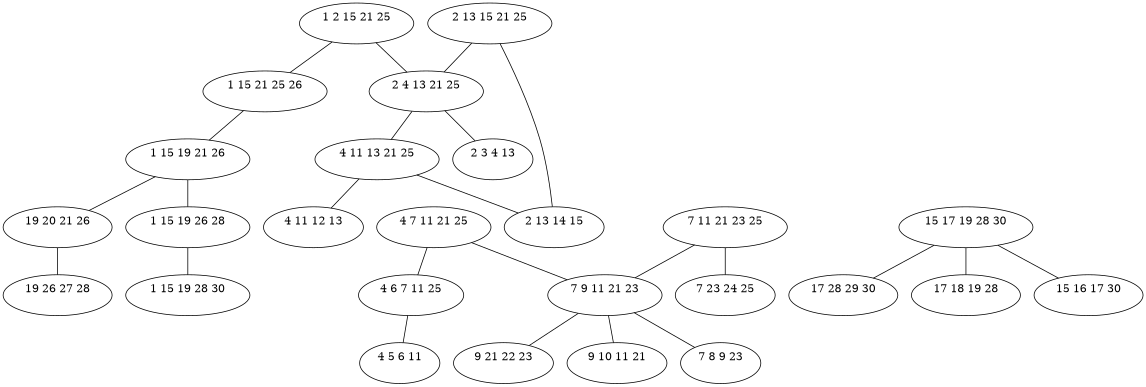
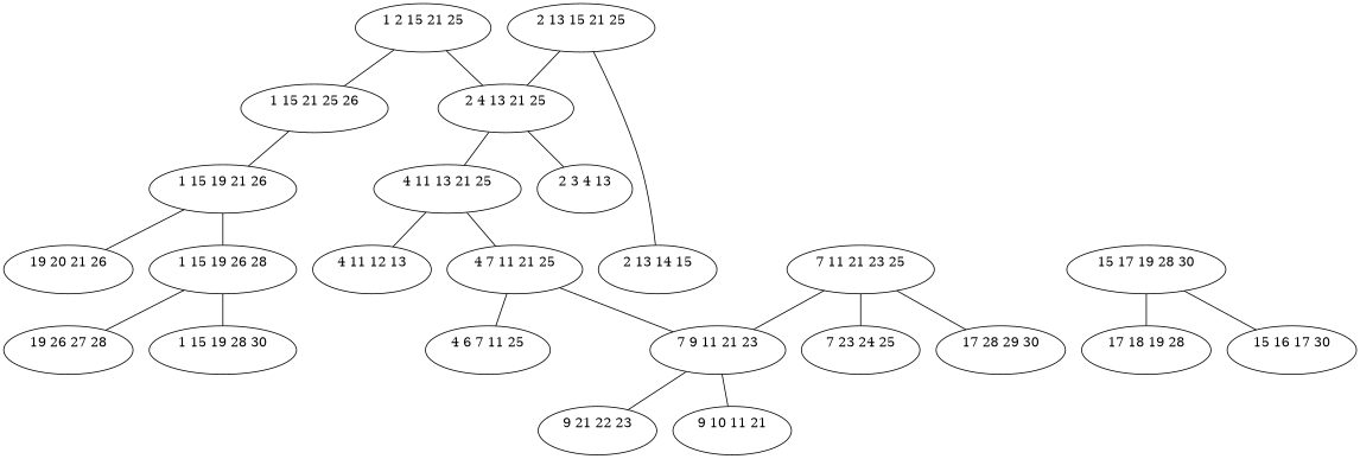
  graph {
    n1 [label="1 2 15 21 25\n "]
    n2 [label="1 15 21 25 26\n "]
    n3 [label="2 4 13 21 25\n "]
    n4 [label="1 15 19 21 26\n "]
    n5 [label="2 13 15 21 25\n "]
    n6 [label="2 13 14 15\n "]
    n7 [label="19 20 21 26\n "]
    n8 [label="1 15 19 26 28\n "]
    n9 [label="19 26 27 28\n "]
    n10 [label="1 15 19 28 30\n "]
    n11 [label="15 17 19 28 30\n "]
    n12 [label="17 28 29 30\n "]
    n13 [label="17 18 19 28\n "]
    n14 [label="15 16 17 30\n "]
    n15 [label="4 11 13 21 25\n "]
    n16 [label="2 3 4 13\n "]
    n17 [label="4 11 12 13\n "]
    n18 [label="4 7 11 21 25\n "]
    n19 [label="4 6 7 11 25\n "]
    n20 [label="7 9 11 21 23\n "]
    n21 [label="7 11 21 23 25\n "]
    n22 [label="7 23 24 25\n "]
-   n23 [label="4 5 6 11\n "]
    n24 [label="9 21 22 23\n "]
    n25 [label="9 10 11 21\n "]
-   n26 [label="7 8 9 23\n "]
    n1 -- n2
    n1 -- n3
    n2 -- n4
    n3 -- n15
    n3 -- n16
    n4 -- n7
    n4 -- n8
    n5 -- n3
    n5 -- n6
-   n7 -- n9
+   n8 -- n9
    n8 -- n10
-   n11 -- n12
+   n21 -- n12
    n11 -- n13
    n11 -- n14
    n15 -- n17
-   n15 -- n6
+   n15 -- n18
    n18 -- n19
    n18 -- n20
-   n19 -- n23
    n20 -- n24
    n20 -- n25
-   n20 -- n26
    n21 -- n20
    n21 -- n22
  }
